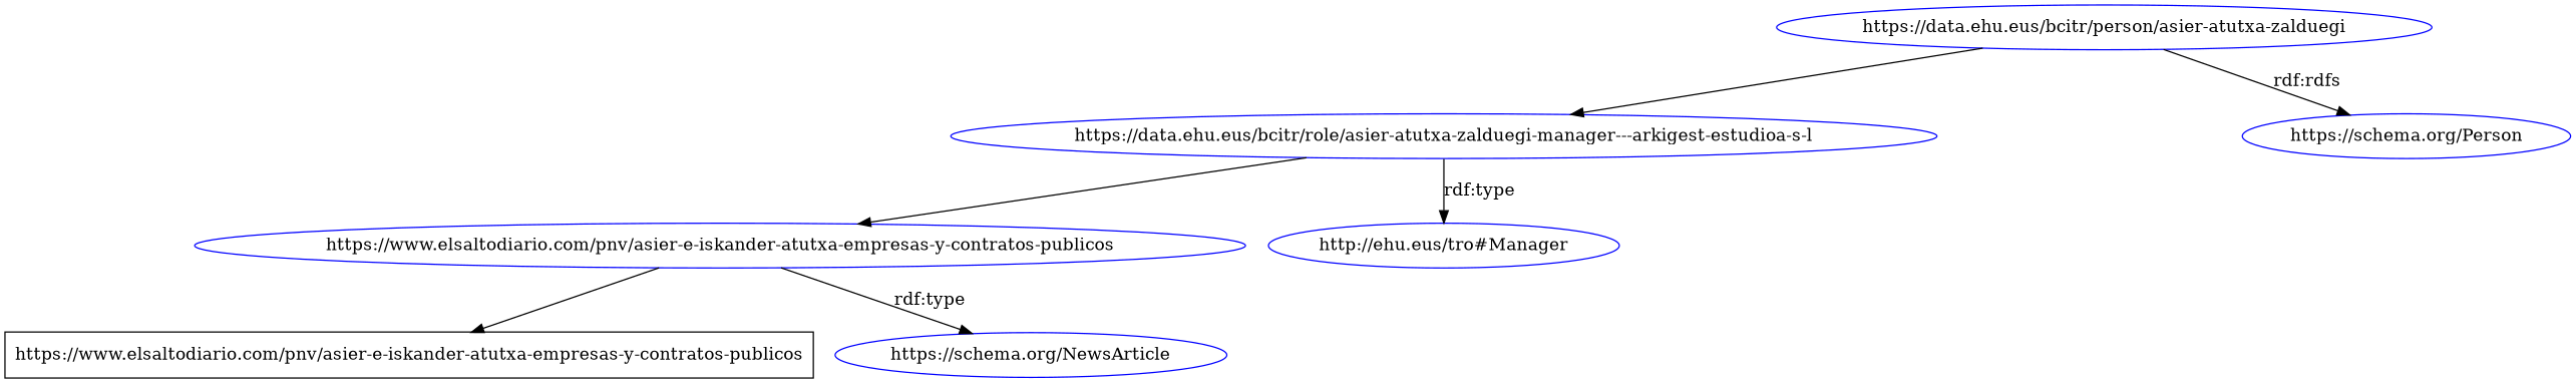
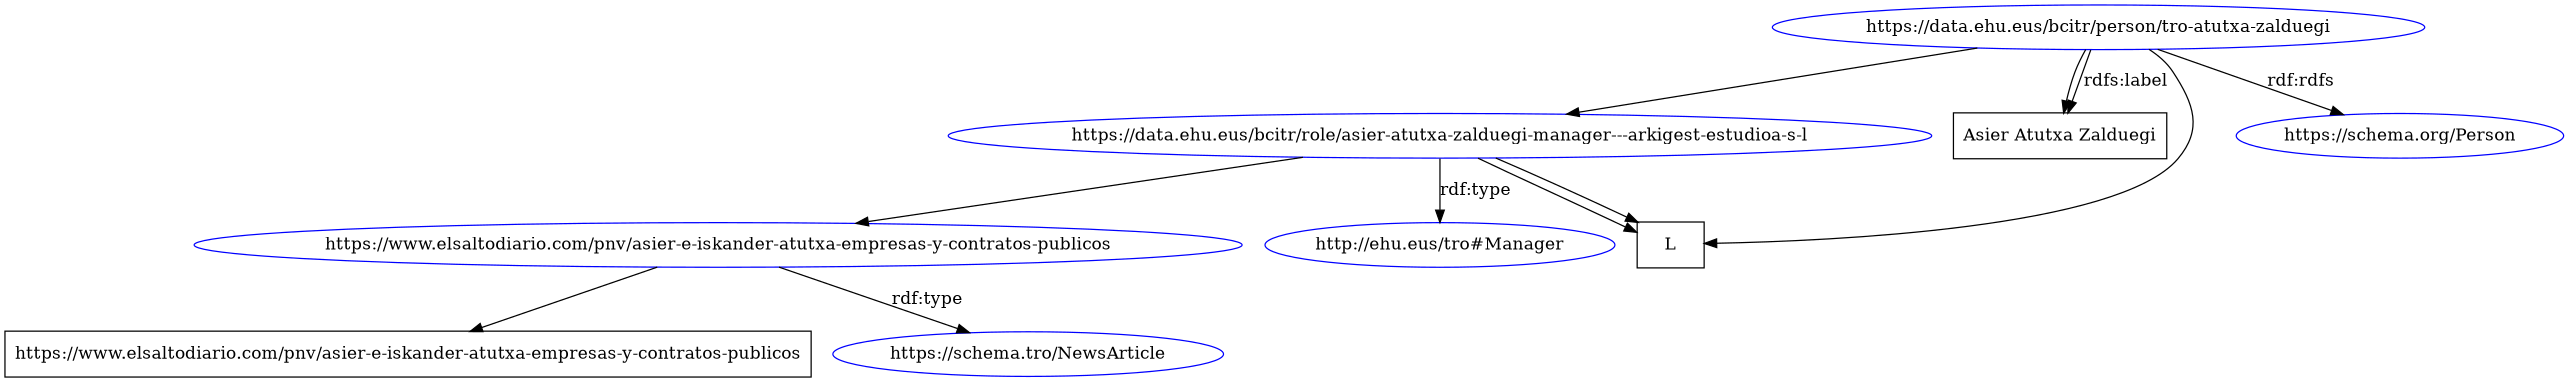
  digraph {
    node [color=blue shape=ellipse]
-   n1 [label="https://data.ehu.eus/bcitr/person/asier-atutxa-zalduegi"]
+   n1 [label="https://data.ehu.eus/bcitr/person/tro-atutxa-zalduegi"]
    n2 [label="https://data.ehu.eus/bcitr/role/asier-atutxa-zalduegi-manager---arkigest-estudioa-s-l"]
+   n3 [label="Asier Atutxa Zalduegi" shape=record color=""]
+   L [shape=record color=""]
    n5 [label="https://schema.org/Person"]
    n6 [label="https://www.elsaltodiario.com/pnv/asier-e-iskander-atutxa-empresas-y-contratos-publicos"]
    n7 [label="http://ehu.eus/tro#Manager"]
    n8 [label="https://www.elsaltodiario.com/pnv/asier-e-iskander-atutxa-empresas-y-contratos-publicos" shape=record color=""]
-   n9 [label="https://schema.org/NewsArticle"]
+   n9 [label="https://schema.tro/NewsArticle"]
    n1 -> n2
+   n1 -> n3
+   n1 -> n3 [label="rdfs:label"]
+   n1 -> L
    n1 -> n5 [label="rdf:rdfs"]
+   n2 -> L
+   n2 -> L
    n2 -> n6
    n2 -> n7 [label="rdf:type"]
    n6 -> n8
    n6 -> n9 [label="rdf:type"]
  }
